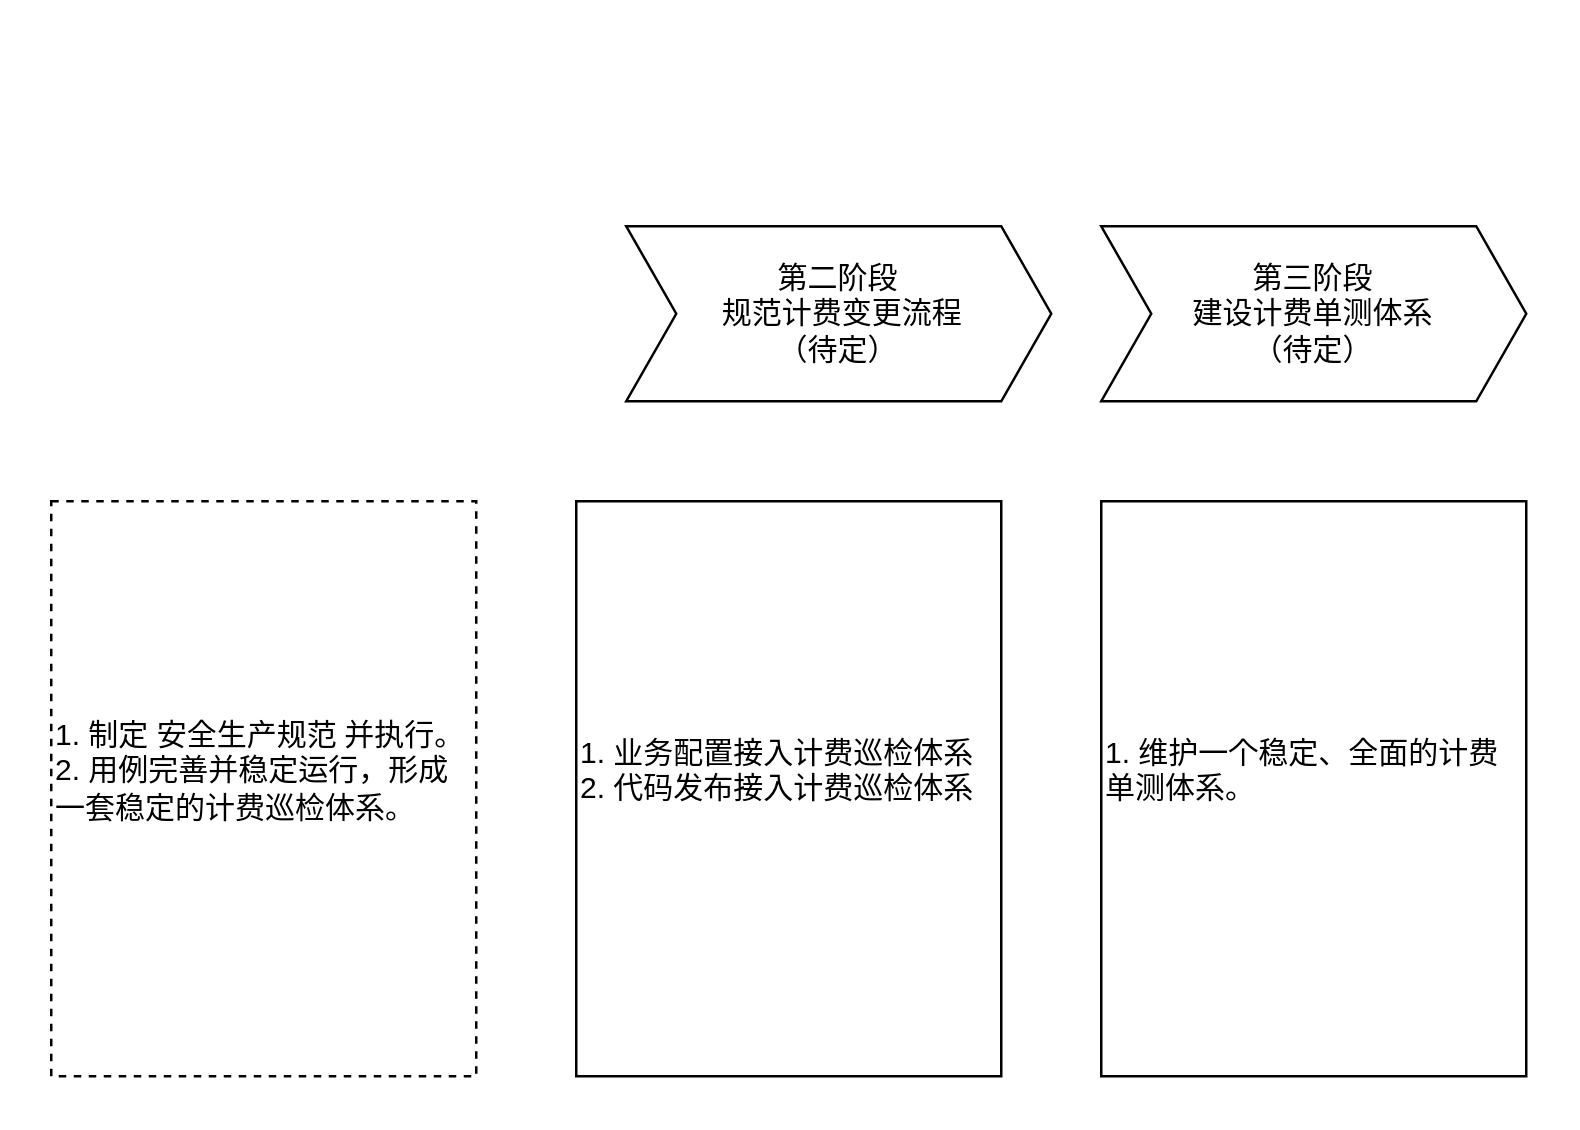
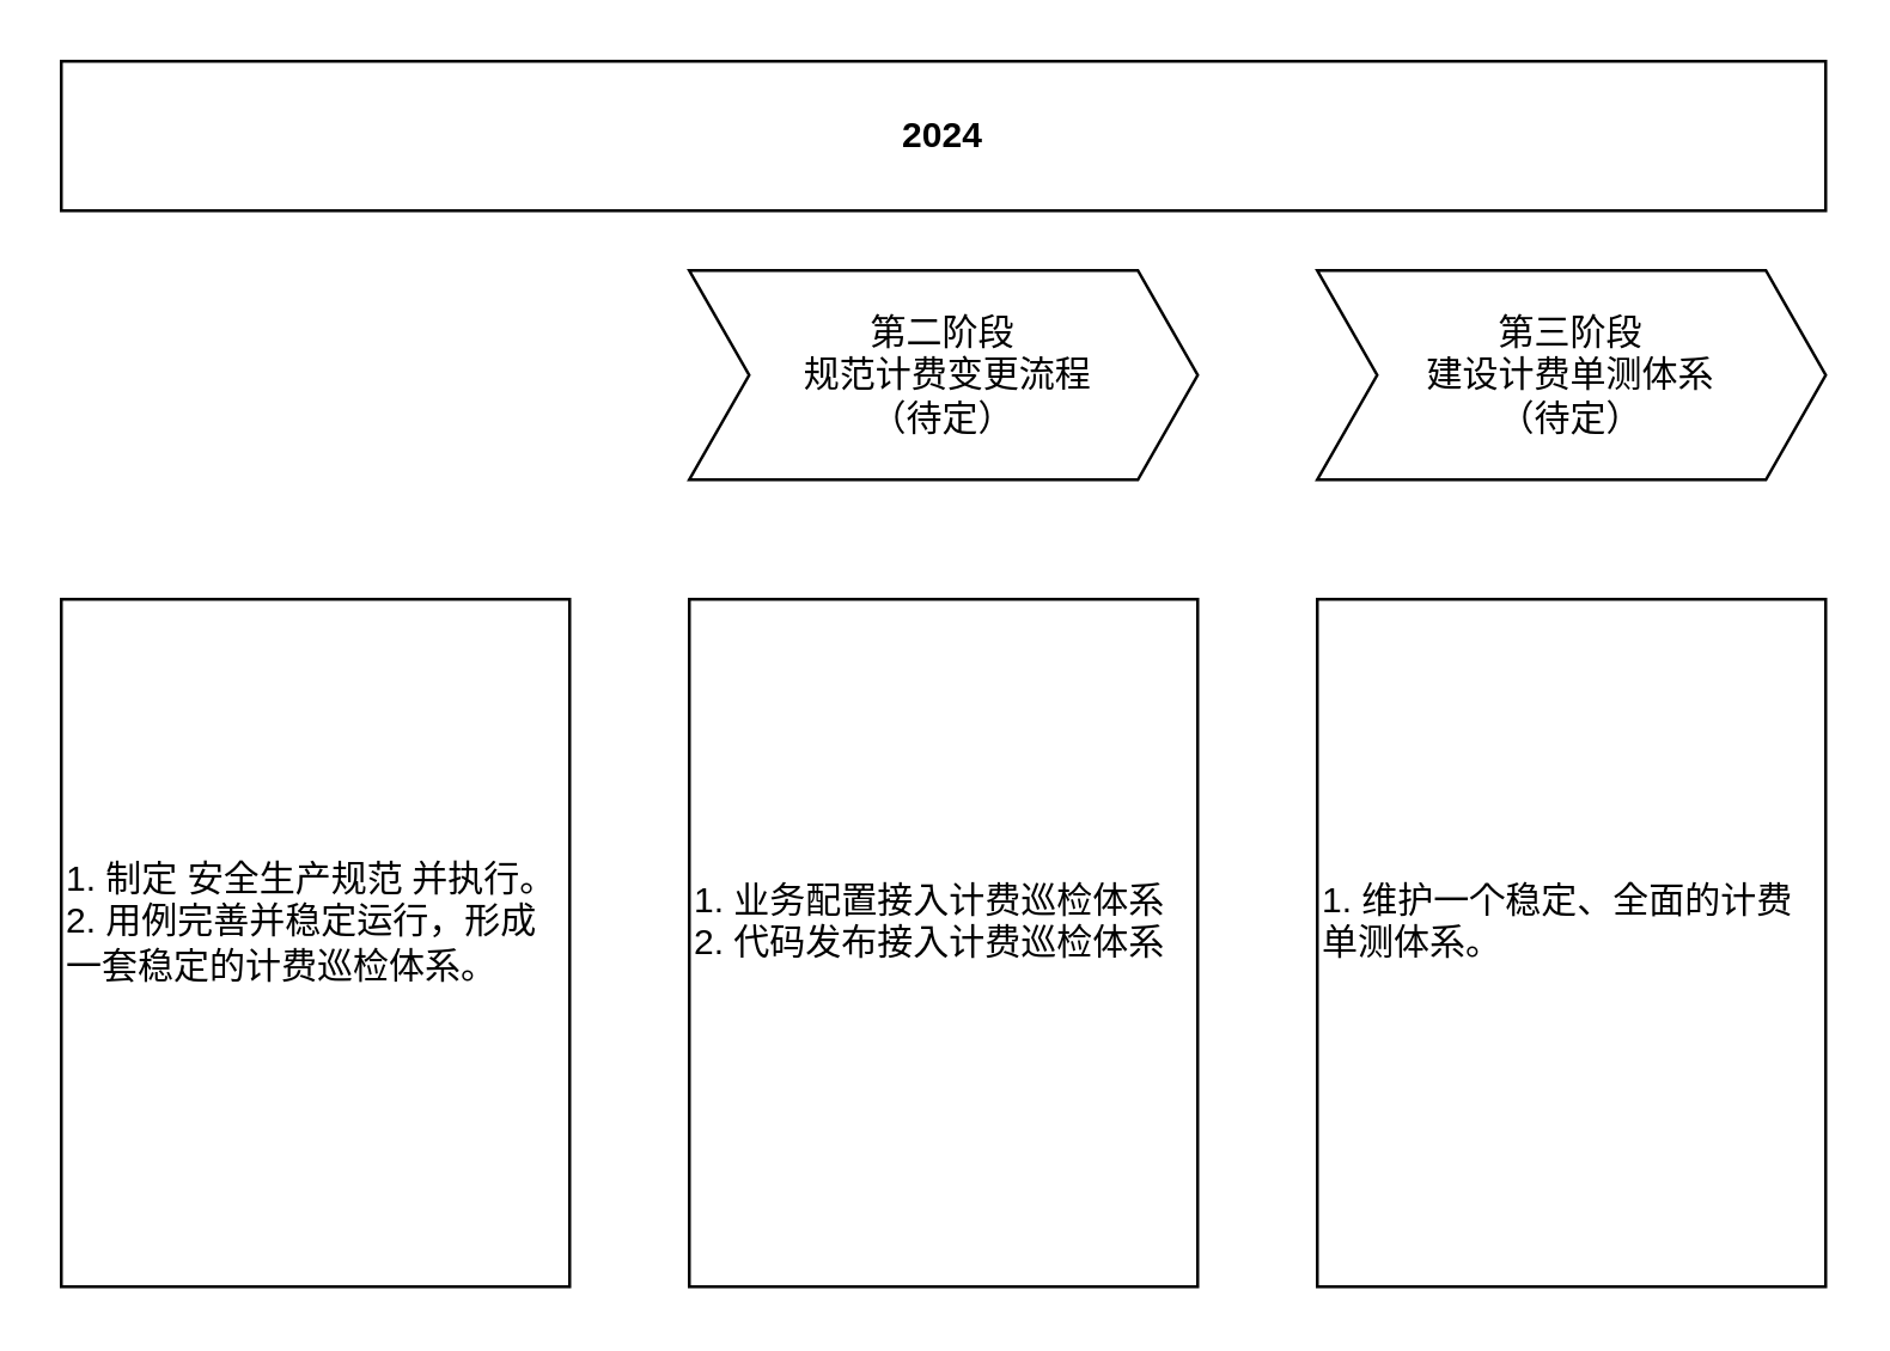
  <mxCell id="0" />
  <mxCell id="1" parent="0" />
- <mxCell id="2" value="第二阶段&lt;div&gt;&amp;nbsp;规范计费变更流程&lt;div&gt;（待定）&lt;/div&gt;&lt;/div&gt;" style="shape=step;perimeter=stepPerimeter;whiteSpace=wrap;html=1;fixedSize=1;fillColor=none;labelBackgroundColor=none;" parent="1" vertex="1"><mxGeometry x="250" y="90" width="170" height="70" as="geometry" /></mxCell>
+ <mxCell id="2" value="第二阶段&lt;div&gt;&amp;nbsp;规范计费变更流程&lt;div&gt;（待定）&lt;/div&gt;&lt;/div&gt;" style="shape=step;perimeter=stepPerimeter;whiteSpace=wrap;html=1;fixedSize=1;fillColor=none;labelBackgroundColor=none;" parent="1" vertex="1"><mxGeometry x="230" y="90" width="170" height="70" as="geometry" /></mxCell>
  <mxCell id="3" value="第三阶段&lt;div&gt;&lt;div&gt;建设计费单测体系&lt;/div&gt;&lt;div&gt;（待定）&lt;br&gt;&lt;/div&gt;&lt;/div&gt;" style="shape=step;perimeter=stepPerimeter;whiteSpace=wrap;html=1;fixedSize=1;fillColor=none;labelBackgroundColor=none;" parent="1" vertex="1"><mxGeometry x="440" y="90" width="170" height="70" as="geometry" /></mxCell>
- <mxCell id="5" value="&lt;div&gt;1. 制定&amp;nbsp;&lt;span style=&quot;background-color: initial; font-family: -webkit-standard; caret-color: rgb(0, 0, 0);&quot;&gt;安全生产规范 并执行。&lt;/span&gt;&lt;br&gt;&lt;/div&gt;2. 用例完善并稳定运行，形成一套稳定的计费巡检体系。&lt;div&gt;&lt;br&gt;&lt;/div&gt;" style="rounded=0;whiteSpace=wrap;html=1;fillColor=none;align=left;labelBackgroundColor=none;dashed=1;" parent="1" vertex="1"><mxGeometry x="20" y="200" width="170" height="230" as="geometry" /></mxCell>
+ <mxCell id="4" value="&lt;b&gt;2024&lt;/b&gt;" style="rounded=0;whiteSpace=wrap;html=1;fillColor=none;labelBackgroundColor=none;" parent="1" vertex="1"><mxGeometry x="20" y="20" width="590" height="50" as="geometry" /></mxCell>
+ <mxCell id="5" value="&lt;div&gt;1. 制定&amp;nbsp;&lt;span style=&quot;background-color: initial; font-family: -webkit-standard; caret-color: rgb(0, 0, 0);&quot;&gt;安全生产规范 并执行。&lt;/span&gt;&lt;br&gt;&lt;/div&gt;2. 用例完善并稳定运行，形成一套稳定的计费巡检体系。&lt;div&gt;&lt;br&gt;&lt;/div&gt;" style="rounded=0;whiteSpace=wrap;html=1;fillColor=none;align=left;labelBackgroundColor=none;" parent="1" vertex="1"><mxGeometry x="20" y="200" width="170" height="230" as="geometry" /></mxCell>
  <mxCell id="6" value="&lt;span style=&quot;&quot;&gt;1. 业务配置接入计费巡检体系&lt;/span&gt;&lt;div&gt;&lt;span style=&quot;&quot;&gt;2. 代码发布接入&lt;/span&gt;&lt;span style=&quot;background-color: initial;&quot;&gt;计费巡检体系&lt;/span&gt;&lt;/div&gt;&lt;div&gt;&lt;br&gt;&lt;/div&gt;" style="rounded=0;whiteSpace=wrap;html=1;fillColor=none;align=left;labelBackgroundColor=none;" parent="1" vertex="1"><mxGeometry x="230" y="200" width="170" height="230" as="geometry" /></mxCell>
  <mxCell id="7" value="1. 维护一个稳定、全面的计费单测体系。&lt;div&gt;&lt;br&gt;&lt;/div&gt;" style="rounded=0;whiteSpace=wrap;html=1;fillColor=none;align=left;labelBackgroundColor=none;" parent="1" vertex="1"><mxGeometry x="440" y="200" width="170" height="230" as="geometry" /></mxCell>
